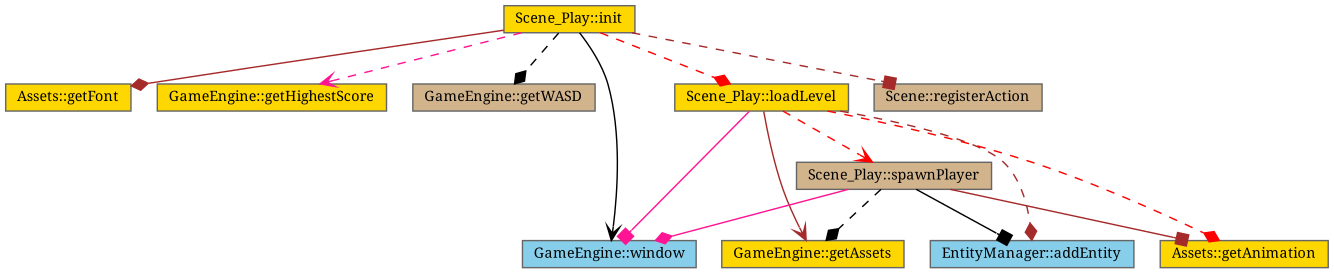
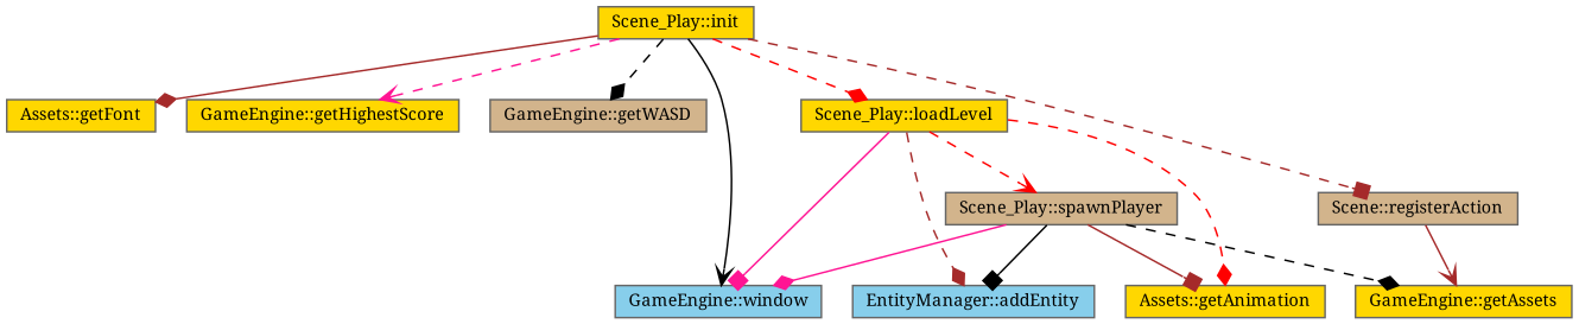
  digraph {
    fontname="Noto Serif"
    rankdir=TB
    node [color=grey40 fillcolor=gold fontname="Noto Serif" fontsize=10 shape=box style=filled]
    edge [arrowhead=diamond color=brown fontname="Noto Serif" fontsize=10 labelfontname=Helvetica labelfontsize=10 style=dashed]
    n1 [color=gray40 fontcolor=black height=0.2 label="Scene_Play::init" width=0.4]
    n2 [height=0.2 label="Assets::getFont" width=0.4]
    n3 [height=0.2 label="GameEngine::getHighestScore" width=0.4]
    n4 [fillcolor=tan height=0.2 label="GameEngine::getWASD" width=0.4]
    n5 [height=0.2 label="Scene_Play::loadLevel" width=0.4]
    n6 [fillcolor=skyblue height=0.2 label="GameEngine::window" width=0.4]
    n7 [fillcolor=tan height=0.2 label="Scene::registerAction" width=0.4]
    n8 [height=0.2 label="GameEngine::getAssets" width=0.4]
    n9 [fillcolor=skyblue height=0.2 label="EntityManager::addEntity" width=0.4]
    n10 [height=0.2 label="Assets::getAnimation" width=0.4]
    n11 [fillcolor=tan height=0.2 label="Scene_Play::spawnPlayer" width=0.4]
    n1 -> n2 [style=solid]
    n1 -> n3 [arrowhead=vee color=deeppink]
    n1 -> n4 [color=black]
    n1 -> n5 [color=red]
    n1 -> n6 [arrowhead=vee color=black style=solid]
    n1 -> n7 [arrowhead=box]
    n5 -> n6 [arrowhead=box color=deeppink style=solid]
-   n5 -> n8 [arrowhead=vee style=solid]
+   n7 -> n8 [arrowhead=vee style=solid]
    n5 -> n9
    n5 -> n10 [color=red]
    n5 -> n11 [arrowhead=vee color=red]
    n11 -> n6 [color=deeppink style=solid]
    n11 -> n8 [color=black]
    n11 -> n9 [arrowhead=box color=black style=solid]
    n11 -> n10 [arrowhead=box style=solid]
  }
